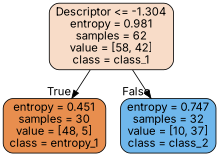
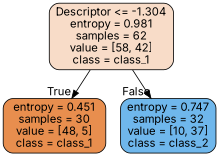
  digraph {
    fontname=Inter
    node [color=black fontname=Inter shape=box style="filled, rounded"]
    edge [fontname=Inter labeldistance=2.5]
    n1 [fillcolor="#f8dcc8" label="Descriptor <= -1.304\nentropy = 0.981\nsamples = 62\nvalue = [58, 42]\nclass = class_1"]
-   n2 [fillcolor="#e88e4e" label="entropy = 0.451\nsamples = 30\nvalue = [48, 5]\nclass = entropy_1"]
+   n2 [fillcolor="#e88e4e" label="entropy = 0.451\nsamples = 30\nvalue = [48, 5]\nclass = class_1"]
    n3 [fillcolor="#6fb7ec" label="entropy = 0.747\nsamples = 32\nvalue = [10, 37]\nclass = class_2"]
    n1 -> n2 [headlabel=True labelangle=45]
    n1 -> n3 [headlabel=False labelangle=-45]
  }
